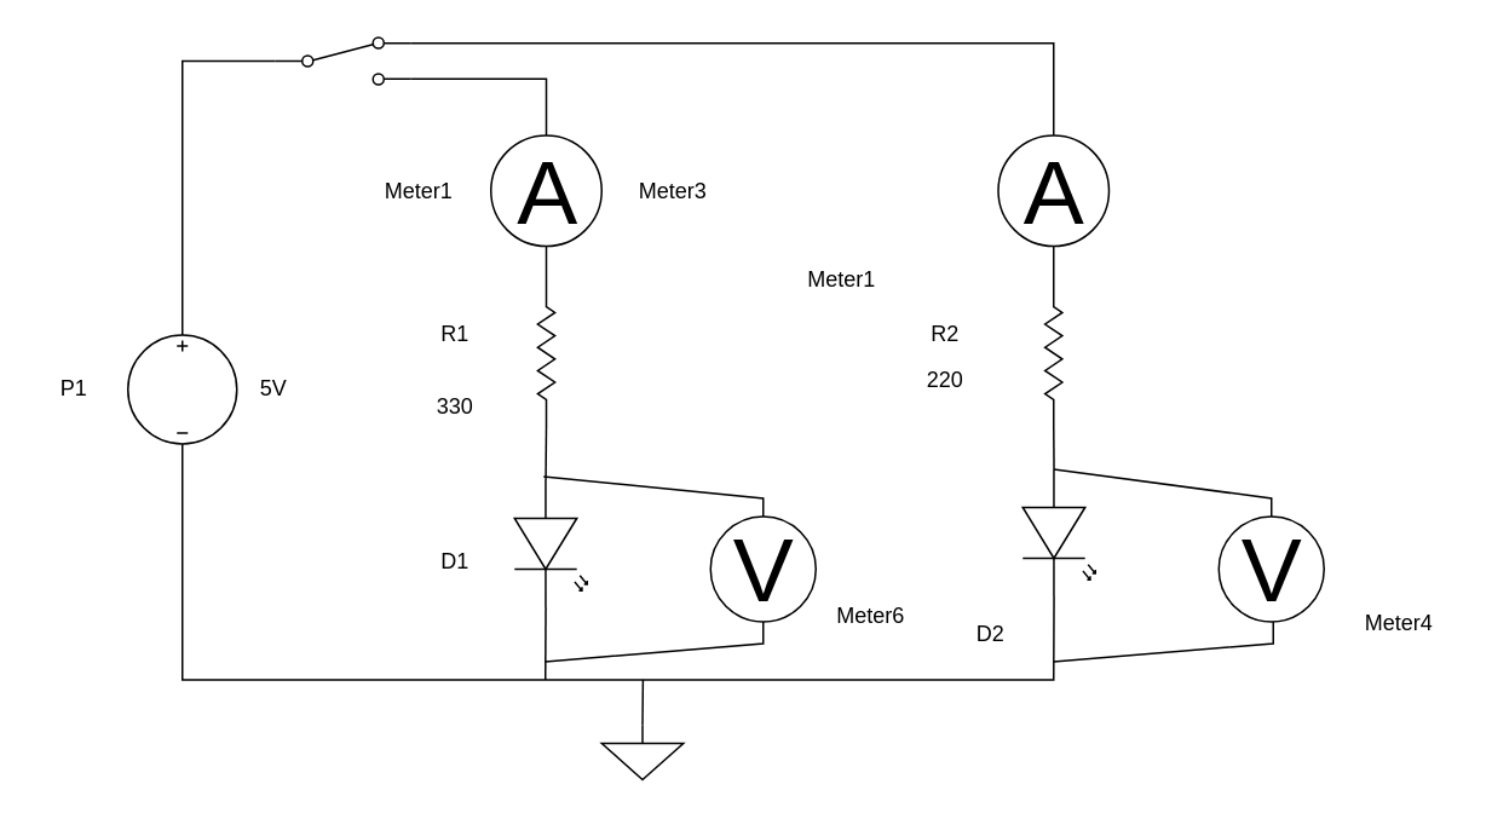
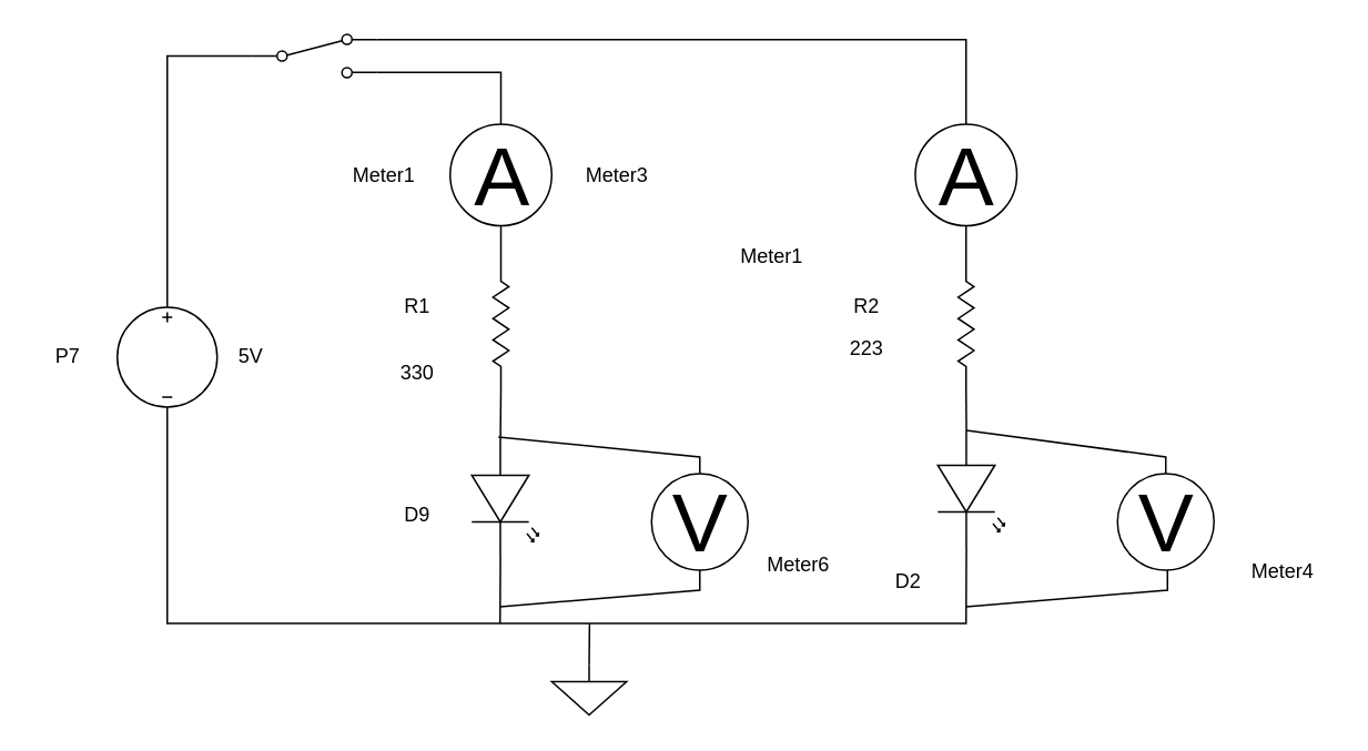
  <mxCell id="0" />
  <mxCell id="1" parent="0" />
  <mxCell id="2" value="" style="pointerEvents=1;verticalLabelPosition=bottom;shadow=0;dashed=0;align=center;html=1;verticalAlign=top;shape=mxgraph.electrical.signal_sources.source;aspect=fixed;points=[[0.5,0,0],[1,0.5,0],[0.5,1,0],[0,0.5,0]];elSignalType=dc3;" parent="1" vertex="1"><mxGeometry x="70" y="184" width="60" height="60" as="geometry" /></mxCell>
  <mxCell id="3" style="edgeStyle=orthogonalEdgeStyle;rounded=0;orthogonalLoop=1;jettySize=auto;html=1;exitX=0.5;exitY=0;exitDx=0;exitDy=0;exitPerimeter=0;endArrow=none;endFill=0;" parent="1" source="4" edge="1"><mxGeometry relative="1" as="geometry"><mxPoint x="353.75" y="374" as="targetPoint" /></mxGeometry></mxCell>
  <mxCell id="4" value="" style="pointerEvents=1;verticalLabelPosition=bottom;shadow=0;dashed=0;align=center;html=1;verticalAlign=top;shape=mxgraph.electrical.signal_sources.signal_ground;" parent="1" vertex="1"><mxGeometry x="331" y="399" width="45" height="30" as="geometry" /></mxCell>
  <mxCell id="5" value="R1" style="text;html=1;align=center;verticalAlign=middle;resizable=0;points=[];autosize=1;strokeColor=none;fillColor=none;" parent="1" vertex="1"><mxGeometry x="230" y="169" width="40" height="30" as="geometry" /></mxCell>
  <mxCell id="6" value="330" style="text;html=1;align=center;verticalAlign=middle;resizable=0;points=[];autosize=1;strokeColor=none;fillColor=none;" parent="1" vertex="1"><mxGeometry x="230" y="209" width="40" height="30" as="geometry" /></mxCell>
  <mxCell id="7" value="Meter1" style="text;html=1;align=center;verticalAlign=middle;resizable=0;points=[];autosize=1;strokeColor=none;fillColor=none;" parent="1" vertex="1"><mxGeometry x="433" y="139" width="60" height="30" as="geometry" /></mxCell>
- <mxCell id="8" value="P1" style="text;html=1;align=center;verticalAlign=middle;resizable=0;points=[];autosize=1;strokeColor=none;fillColor=none;" parent="1" vertex="1"><mxGeometry y="199" width="40" height="30" as="geometry" x="20" /></mxCell>
+ <mxCell id="8" value="P7" style="text;html=1;align=center;verticalAlign=middle;resizable=0;points=[];autosize=1;strokeColor=none;fillColor=none;" parent="1" vertex="1"><mxGeometry y="199" width="40" height="30" as="geometry" x="20" /></mxCell>
  <mxCell id="9" style="edgeStyle=orthogonalEdgeStyle;rounded=0;orthogonalLoop=1;jettySize=auto;html=1;exitX=0.5;exitY=1;exitDx=0;exitDy=0;entryX=0;entryY=0.5;entryDx=0;entryDy=0;entryPerimeter=0;endArrow=none;endFill=0;" parent="1" source="10" target="23" edge="1"><mxGeometry relative="1" as="geometry" /></mxCell>
  <mxCell id="10" value="A" style="verticalLabelPosition=middle;shadow=0;dashed=0;align=center;html=1;verticalAlign=middle;strokeWidth=1;shape=ellipse;aspect=fixed;fontSize=50;strokeColor=#000000;" parent="1" vertex="1"><mxGeometry x="270" y="74" width="61" height="61" as="geometry" /></mxCell>
  <mxCell id="11" value="V" style="verticalLabelPosition=middle;shadow=0;dashed=0;align=center;html=1;verticalAlign=middle;strokeWidth=1;shape=ellipse;aspect=fixed;fontSize=50;strokeColor=#000000;" parent="1" vertex="1"><mxGeometry x="391" y="284" width="58" height="58" as="geometry" /></mxCell>
  <mxCell id="12" value="V" style="verticalLabelPosition=middle;shadow=0;dashed=0;align=center;html=1;verticalAlign=middle;strokeWidth=1;shape=ellipse;aspect=fixed;fontSize=50;strokeColor=#000000;" parent="1" vertex="1"><mxGeometry x="671" y="284" width="58" height="58" as="geometry" /></mxCell>
  <mxCell id="13" value="" style="endArrow=none;html=1;rounded=0;exitX=0.5;exitY=1;exitDx=0;exitDy=0;exitPerimeter=0;entryX=1;entryY=0.57;entryDx=0;entryDy=0;entryPerimeter=0;" parent="1" source="2" target="24" edge="1"><mxGeometry width="50" height="50" relative="1" as="geometry"><mxPoint x="120" y="404" as="sourcePoint" /><mxPoint x="380" y="414" as="targetPoint" /><Array as="points"><mxPoint x="100" y="374" /><mxPoint x="580" y="374" /></Array></mxGeometry></mxCell>
  <mxCell id="14" value="Meter1" style="text;html=1;align=center;verticalAlign=middle;resizable=0;points=[];autosize=1;strokeColor=none;fillColor=none;" parent="1" vertex="1"><mxGeometry x="200" y="89.5" width="60" height="30" as="geometry" /></mxCell>
  <mxCell id="15" value="5V" style="text;html=1;align=center;verticalAlign=middle;resizable=0;points=[];autosize=1;strokeColor=none;fillColor=none;" parent="1" vertex="1"><mxGeometry x="130" y="199" width="40" height="30" as="geometry" /></mxCell>
  <mxCell id="16" style="edgeStyle=orthogonalEdgeStyle;rounded=0;orthogonalLoop=1;jettySize=auto;html=1;exitX=0.5;exitY=1;exitDx=0;exitDy=0;entryX=0;entryY=0.5;entryDx=0;entryDy=0;entryPerimeter=0;endArrow=none;endFill=0;" parent="1" source="17" target="25" edge="1"><mxGeometry relative="1" as="geometry" /></mxCell>
  <mxCell id="17" value="A" style="verticalLabelPosition=middle;shadow=0;dashed=0;align=center;html=1;verticalAlign=middle;strokeWidth=1;shape=ellipse;aspect=fixed;fontSize=50;strokeColor=#000000;" parent="1" vertex="1"><mxGeometry x="549.5" y="74" width="61" height="61" as="geometry" /></mxCell>
  <mxCell id="18" value="" style="verticalLabelPosition=bottom;shadow=0;dashed=0;align=center;html=1;verticalAlign=top;shape=mxgraph.electrical.opto_electronics.led_2;pointerEvents=1;strokeColor=#000000;direction=south;" parent="1" vertex="1"><mxGeometry x="283" y="264" width="40" height="70" as="geometry" /></mxCell>
  <mxCell id="19" style="edgeStyle=orthogonalEdgeStyle;rounded=0;orthogonalLoop=1;jettySize=auto;html=1;exitX=0;exitY=0.5;exitDx=0;exitDy=0;entryX=0.5;entryY=0;entryDx=0;entryDy=0;entryPerimeter=0;endArrow=none;endFill=0;" parent="1" source="22" target="2" edge="1"><mxGeometry relative="1" as="geometry" /></mxCell>
  <mxCell id="20" style="edgeStyle=orthogonalEdgeStyle;rounded=0;orthogonalLoop=1;jettySize=auto;html=1;exitX=1;exitY=0.88;exitDx=0;exitDy=0;entryX=0.5;entryY=0;entryDx=0;entryDy=0;endArrow=none;endFill=0;" parent="1" source="22" target="10" edge="1"><mxGeometry relative="1" as="geometry" /></mxCell>
  <mxCell id="21" style="edgeStyle=orthogonalEdgeStyle;rounded=0;orthogonalLoop=1;jettySize=auto;html=1;exitX=1;exitY=0.12;exitDx=0;exitDy=0;entryX=0.5;entryY=0;entryDx=0;entryDy=0;endArrow=none;endFill=0;" parent="1" source="22" target="17" edge="1"><mxGeometry relative="1" as="geometry" /></mxCell>
  <mxCell id="22" value="" style="shape=mxgraph.electrical.electro-mechanical.twoWaySwitch;aspect=fixed;elSwitchState=2;strokeColor=#000000;" parent="1" vertex="1"><mxGeometry x="151" y="20" width="75" height="26" as="geometry" /></mxCell>
  <mxCell id="23" value="" style="pointerEvents=1;verticalLabelPosition=bottom;shadow=0;dashed=0;align=center;html=1;verticalAlign=top;shape=mxgraph.electrical.resistors.resistor_2;strokeColor=#000000;direction=south;" parent="1" vertex="1"><mxGeometry x="295.75" y="154" width="9.5" height="80" as="geometry" /></mxCell>
  <mxCell id="24" value="" style="verticalLabelPosition=bottom;shadow=0;dashed=0;align=center;html=1;verticalAlign=top;shape=mxgraph.electrical.opto_electronics.led_2;pointerEvents=1;strokeColor=#000000;direction=south;" parent="1" vertex="1"><mxGeometry x="563" y="258" width="40" height="70" as="geometry" /></mxCell>
  <mxCell id="25" value="" style="pointerEvents=1;verticalLabelPosition=bottom;shadow=0;dashed=0;align=center;html=1;verticalAlign=top;shape=mxgraph.electrical.resistors.resistor_2;strokeColor=#000000;direction=south;" parent="1" vertex="1"><mxGeometry x="575.25" y="154" width="9.5" height="80" as="geometry" /></mxCell>
  <mxCell id="26" value="" style="endArrow=none;html=1;rounded=0;exitX=0;exitY=0.57;exitDx=0;exitDy=0;exitPerimeter=0;entryX=1;entryY=0.5;entryDx=0;entryDy=0;entryPerimeter=0;" parent="1" source="18" target="23" edge="1"><mxGeometry width="50" height="50" relative="1" as="geometry"><mxPoint x="340" y="254" as="sourcePoint" /><mxPoint x="390" y="204" as="targetPoint" /></mxGeometry></mxCell>
  <mxCell id="27" value="" style="endArrow=none;html=1;rounded=0;exitX=0;exitY=0.57;exitDx=0;exitDy=0;exitPerimeter=0;entryX=1;entryY=0.5;entryDx=0;entryDy=0;entryPerimeter=0;" parent="1" source="24" target="25" edge="1"><mxGeometry width="50" height="50" relative="1" as="geometry"><mxPoint x="490" y="244" as="sourcePoint" /><mxPoint x="540" y="194" as="targetPoint" /></mxGeometry></mxCell>
  <mxCell id="28" value="" style="endArrow=none;html=1;rounded=0;exitX=1;exitY=0.57;exitDx=0;exitDy=0;exitPerimeter=0;" parent="1" source="18" edge="1"><mxGeometry width="50" height="50" relative="1" as="geometry"><mxPoint x="400" y="174" as="sourcePoint" /><mxPoint x="300" y="374" as="targetPoint" /></mxGeometry></mxCell>
  <mxCell id="29" value="" style="endArrow=none;html=1;rounded=0;entryX=0.5;entryY=0;entryDx=0;entryDy=0;" parent="1" target="11" edge="1"><mxGeometry width="50" height="50" relative="1" as="geometry"><mxPoint x="299" y="262" as="sourcePoint" /><mxPoint x="420" y="254" as="targetPoint" /><Array as="points"><mxPoint x="420" y="274" /></Array></mxGeometry></mxCell>
  <mxCell id="30" value="" style="endArrow=none;html=1;rounded=0;entryX=0.5;entryY=0;entryDx=0;entryDy=0;exitX=0;exitY=0.57;exitDx=0;exitDy=0;exitPerimeter=0;" parent="1" source="24" target="12" edge="1"><mxGeometry width="50" height="50" relative="1" as="geometry"><mxPoint x="600" y="242" as="sourcePoint" /><mxPoint x="721" y="264" as="targetPoint" /><Array as="points"><mxPoint x="700" y="274" /></Array></mxGeometry></mxCell>
  <mxCell id="31" value="" style="endArrow=none;html=1;rounded=0;" parent="1" edge="1"><mxGeometry width="50" height="50" relative="1" as="geometry"><mxPoint x="300" y="364" as="sourcePoint" /><mxPoint x="420" y="342" as="targetPoint" /><Array as="points"><mxPoint x="420" y="354" /></Array></mxGeometry></mxCell>
  <mxCell id="32" value="" style="endArrow=none;html=1;rounded=0;" parent="1" edge="1"><mxGeometry width="50" height="50" relative="1" as="geometry"><mxPoint x="580" y="364" as="sourcePoint" /><mxPoint x="701" y="342" as="targetPoint" /><Array as="points"><mxPoint x="701" y="354" /></Array></mxGeometry></mxCell>
  <mxCell id="33" value="R2" style="text;html=1;align=center;verticalAlign=middle;resizable=0;points=[];autosize=1;strokeColor=none;fillColor=none;" parent="1" vertex="1"><mxGeometry x="500" y="169" width="40" height="30" as="geometry" /></mxCell>
- <mxCell id="34" value="220" style="text;html=1;align=center;verticalAlign=middle;resizable=0;points=[];autosize=1;strokeColor=none;fillColor=none;" parent="1" vertex="1"><mxGeometry x="500" y="194" width="40" height="30" as="geometry" /></mxCell>
- <mxCell id="35" value="D1" style="text;html=1;align=center;verticalAlign=middle;resizable=0;points=[];autosize=1;strokeColor=none;fillColor=none;" parent="1" vertex="1"><mxGeometry x="230" y="294" width="40" height="30" as="geometry" /></mxCell>
+ <mxCell id="34" value="223" style="text;html=1;align=center;verticalAlign=middle;resizable=0;points=[];autosize=1;strokeColor=none;fillColor=none;" parent="1" vertex="1"><mxGeometry x="500" y="194" width="40" height="30" as="geometry" /></mxCell>
+ <mxCell id="35" value="D9" style="text;html=1;align=center;verticalAlign=middle;resizable=0;points=[];autosize=1;strokeColor=none;fillColor=none;" parent="1" vertex="1"><mxGeometry x="230" y="294" width="40" height="30" as="geometry" /></mxCell>
  <mxCell id="36" value="D2" style="text;html=1;align=center;verticalAlign=middle;resizable=0;points=[];autosize=1;strokeColor=none;fillColor=none;" parent="1" vertex="1"><mxGeometry x="524.5" y="334" width="40" height="30" as="geometry" /></mxCell>
  <mxCell id="37" value="Meter3" style="text;html=1;align=center;verticalAlign=middle;resizable=0;points=[];autosize=1;strokeColor=none;fillColor=none;" parent="1" vertex="1"><mxGeometry x="340" y="89.5" width="60" height="30" as="geometry" /></mxCell>
  <mxCell id="38" value="Meter6" style="text;html=1;align=center;verticalAlign=middle;resizable=0;points=[];autosize=1;strokeColor=none;fillColor=none;" parent="1" vertex="1"><mxGeometry x="449" y="324" width="60" height="30" as="geometry" /></mxCell>
  <mxCell id="39" value="Meter4" style="text;html=1;align=center;verticalAlign=middle;resizable=0;points=[];autosize=1;strokeColor=none;fillColor=none;" parent="1" vertex="1"><mxGeometry x="740" y="328" width="60" height="30" as="geometry" /></mxCell>
